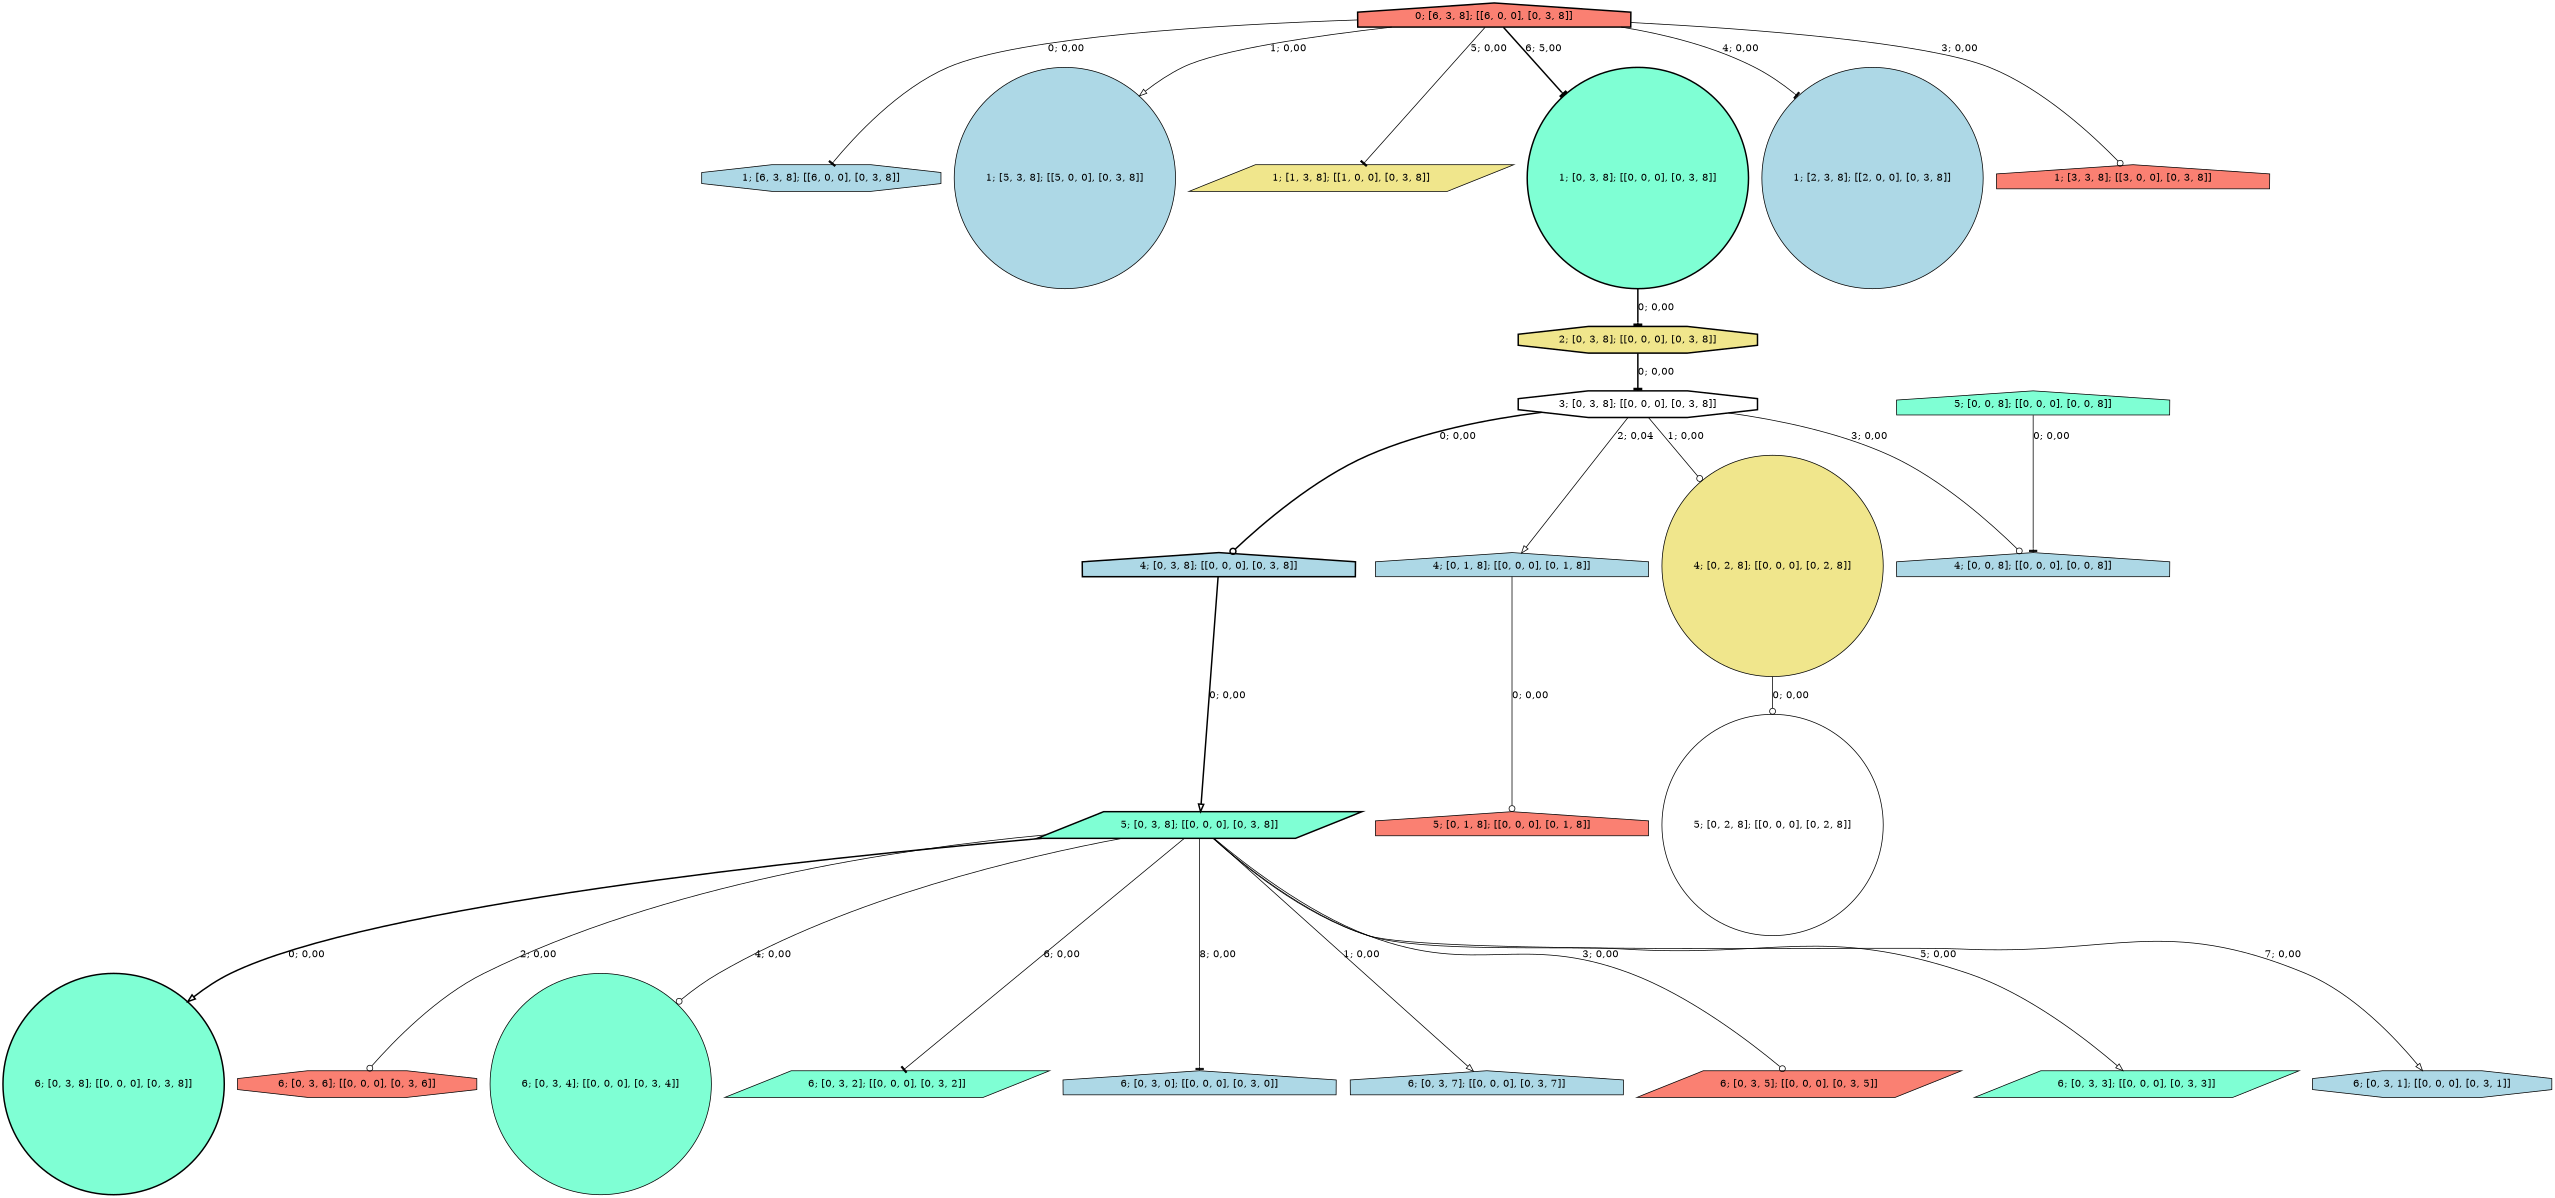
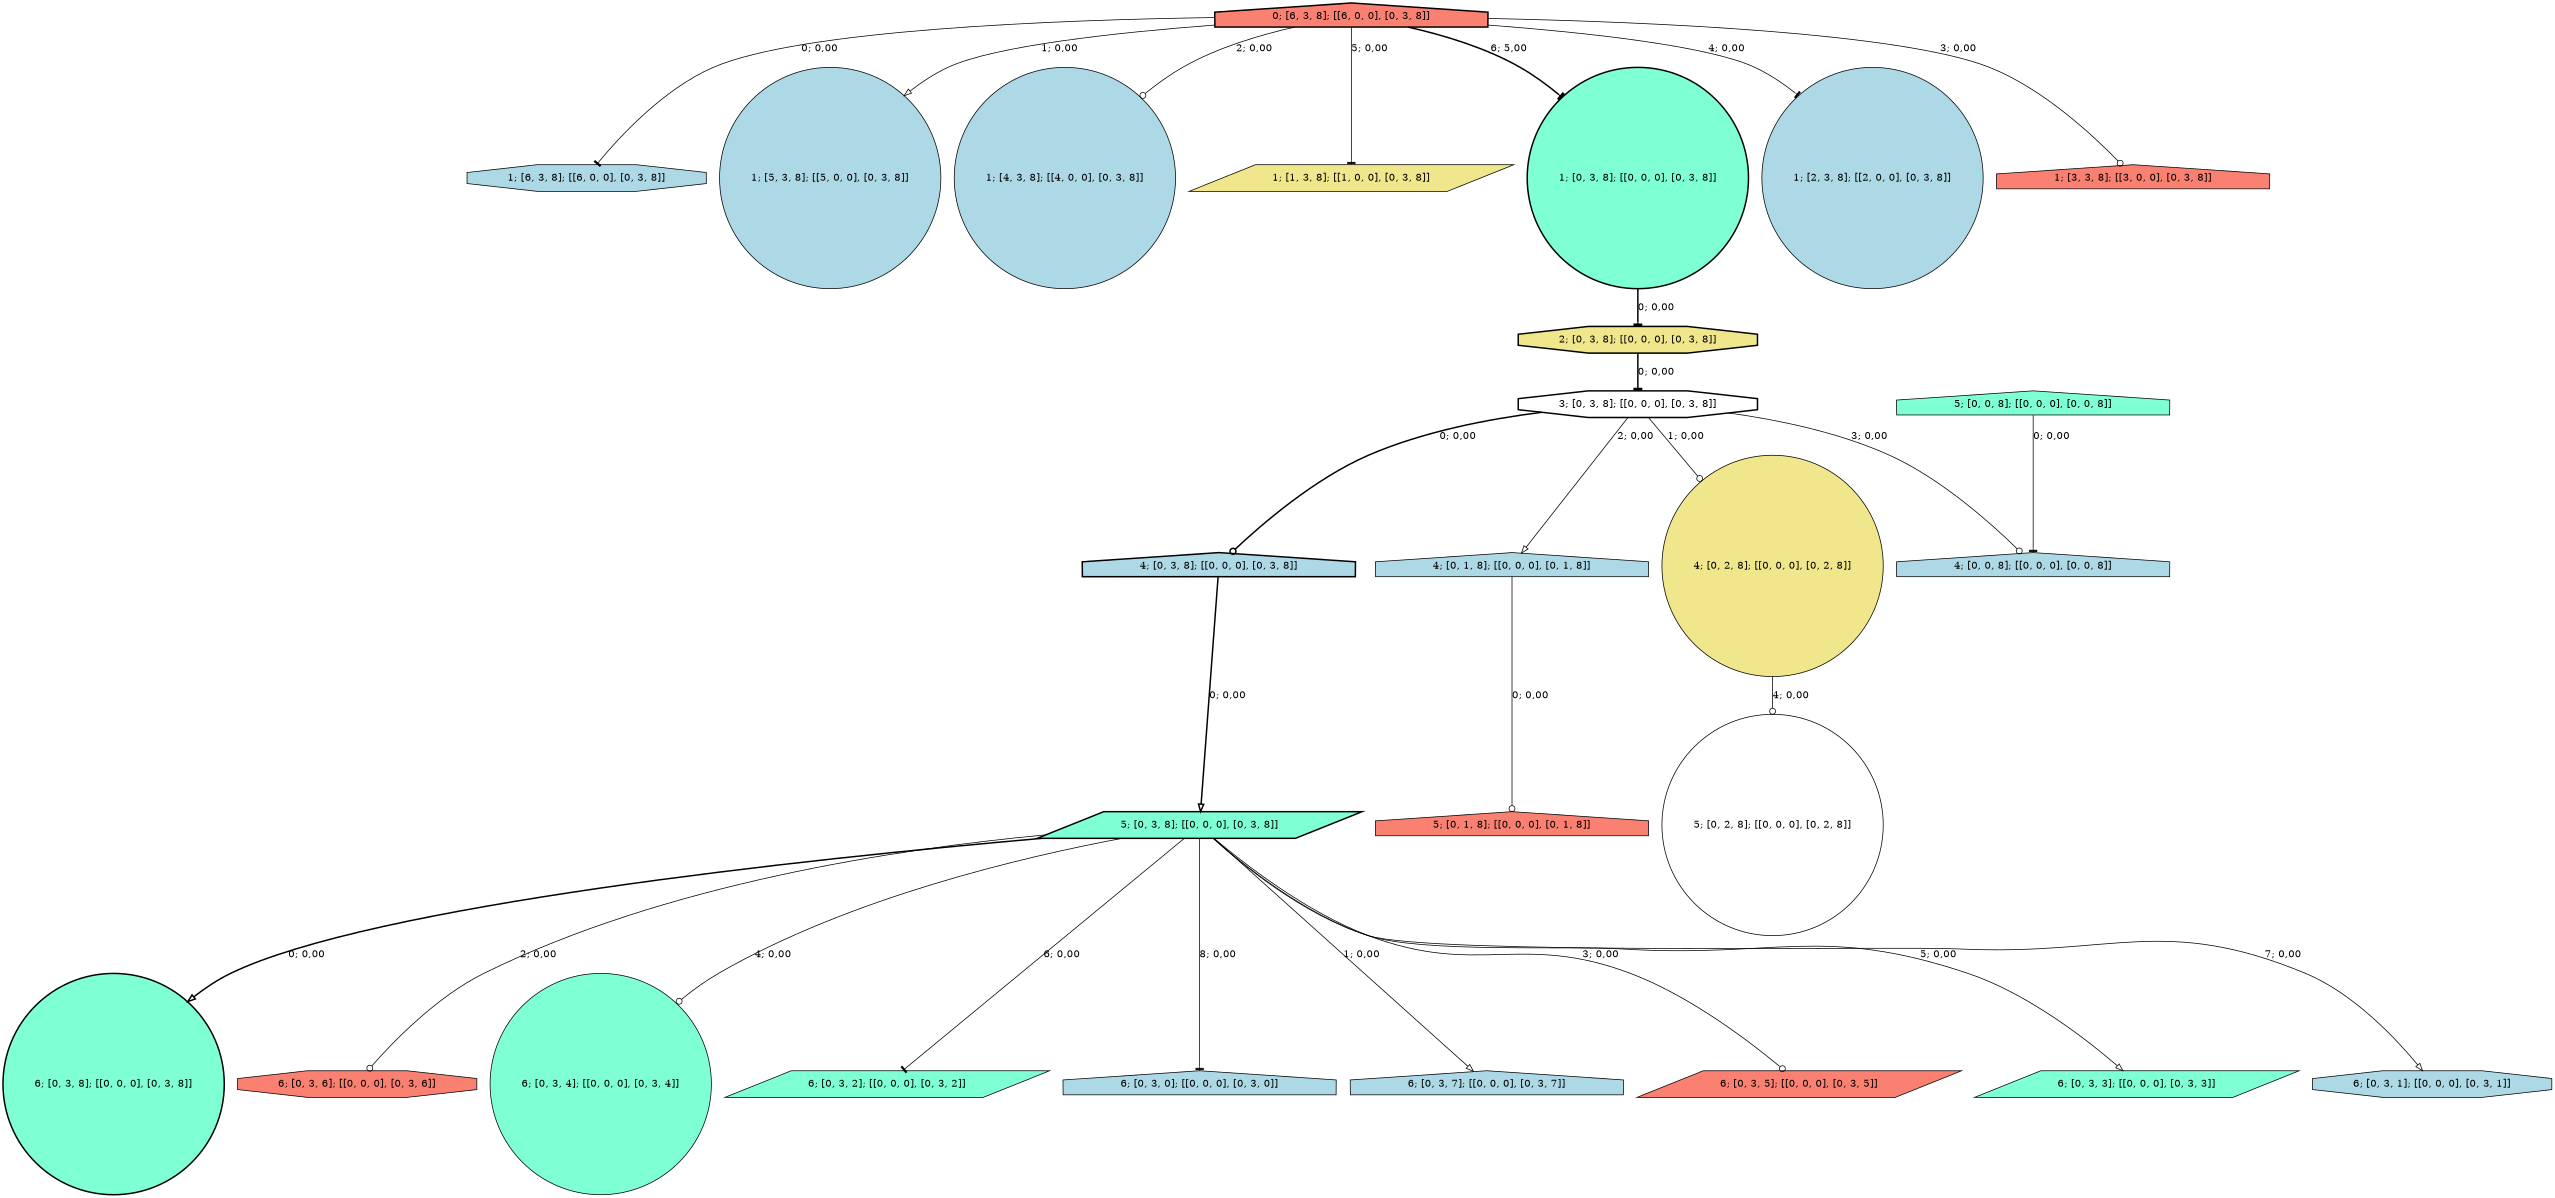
  strict digraph {
    node [fillcolor=lightblue shape=house style="solid,filled"]
    edge [arrowhead=odot style=solid]
    n1 [fillcolor=salmon label="0; [6, 3, 8]; [[6, 0, 0], [0, 3, 8]]" style="bold,filled"]
    n2 [label="1; [6, 3, 8]; [[6, 0, 0], [0, 3, 8]]" shape=octagon]
    n3 [label="1; [5, 3, 8]; [[5, 0, 0], [0, 3, 8]]" shape=circle]
+   n4 [label="1; [4, 3, 8]; [[4, 0, 0], [0, 3, 8]]" shape=circle]
    n5 [fillcolor=khaki label="1; [1, 3, 8]; [[1, 0, 0], [0, 3, 8]]" shape=parallelogram]
    n6 [fillcolor=aquamarine label="1; [0, 3, 8]; [[0, 0, 0], [0, 3, 8]]" shape=circle style="bold,filled"]
    n7 [label="1; [2, 3, 8]; [[2, 0, 0], [0, 3, 8]]" shape=circle]
    n8 [fillcolor=salmon label="1; [3, 3, 8]; [[3, 0, 0], [0, 3, 8]]"]
    n9 [fillcolor=khaki label="2; [0, 3, 8]; [[0, 0, 0], [0, 3, 8]]" shape=octagon style="bold,filled"]
    n10 [fillcolor=aquamarine label="6; [0, 3, 8]; [[0, 0, 0], [0, 3, 8]]" shape=circle style="bold,filled"]
    n11 [fillcolor=salmon label="6; [0, 3, 6]; [[0, 0, 0], [0, 3, 6]]" shape=octagon]
    n12 [fillcolor=aquamarine label="6; [0, 3, 4]; [[0, 0, 0], [0, 3, 4]]" shape=circle]
    n13 [fillcolor=aquamarine label="6; [0, 3, 2]; [[0, 0, 0], [0, 3, 2]]" shape=parallelogram]
    n14 [label="6; [0, 3, 0]; [[0, 0, 0], [0, 3, 0]]"]
    n15 [fillcolor=white label="3; [0, 3, 8]; [[0, 0, 0], [0, 3, 8]]" shape=octagon style="bold,filled"]
    n16 [label="4; [0, 3, 8]; [[0, 0, 0], [0, 3, 8]]" style="bold,filled"]
    n17 [label="4; [0, 1, 8]; [[0, 0, 0], [0, 1, 8]]"]
    n18 [fillcolor=khaki label="4; [0, 2, 8]; [[0, 0, 0], [0, 2, 8]]" shape=circle]
    n19 [label="4; [0, 0, 8]; [[0, 0, 0], [0, 0, 8]]"]
    n20 [fillcolor=aquamarine label="5; [0, 3, 8]; [[0, 0, 0], [0, 3, 8]]" shape=parallelogram style="bold,filled"]
    n21 [fillcolor=salmon label="5; [0, 1, 8]; [[0, 0, 0], [0, 1, 8]]"]
    n22 [fillcolor=white label="5; [0, 2, 8]; [[0, 0, 0], [0, 2, 8]]" shape=circle]
    n23 [label="6; [0, 3, 7]; [[0, 0, 0], [0, 3, 7]]"]
    n24 [fillcolor=salmon label="6; [0, 3, 5]; [[0, 0, 0], [0, 3, 5]]" shape=parallelogram]
    n25 [fillcolor=aquamarine label="6; [0, 3, 3]; [[0, 0, 0], [0, 3, 3]]" shape=parallelogram]
    n26 [label="6; [0, 3, 1]; [[0, 0, 0], [0, 3, 1]]" shape=octagon]
    n27 [fillcolor=aquamarine label="5; [0, 0, 8]; [[0, 0, 0], [0, 0, 8]]"]
    n1 -> n2 [arrowhead=tee label="0; 0,00"]
    n1 -> n3 [arrowhead=onormal label="1; 0,00"]
+   n1 -> n4 [label="2; 0,00"]
    n1 -> n5 [arrowhead=tee label="5; 0,00"]
    n1 -> n6 [arrowhead=tee label="6; 5,00" style=bold]
    n1 -> n7 [arrowhead=tee label="4; 0,00"]
    n1 -> n8 [label="3; 0,00"]
    n6 -> n9 [arrowhead=tee label="0; 0,00" style=bold]
    n9 -> n15 [arrowhead=tee label="0; 0,00" style=bold]
    n15 -> n16 [label="0; 0,00" style=bold]
-   n15 -> n17 [arrowhead=onormal label="2; 0,04"]
+   n15 -> n17 [arrowhead=onormal label="2; 0,00"]
    n15 -> n18 [label="1; 0,00"]
    n15 -> n19 [label="3; 0,00"]
    n16 -> n20 [arrowhead=onormal label="0; 0,00" style=bold]
    n17 -> n21 [label="0; 0,00"]
-   n18 -> n22 [label="0; 0,00"]
+   n18 -> n22 [label="4; 0,00"]
    n20 -> n10 [arrowhead=onormal label="0; 0,00" style=bold]
    n20 -> n11 [label="2; 0,00"]
    n20 -> n12 [label="4; 0,00"]
    n20 -> n13 [arrowhead=tee label="6; 0,00"]
    n20 -> n14 [arrowhead=tee label="8; 0,00"]
    n20 -> n23 [arrowhead=onormal label="1; 0,00"]
    n20 -> n24 [label="3; 0,00"]
    n20 -> n25 [arrowhead=onormal label="5; 0,00"]
    n20 -> n26 [arrowhead=onormal label="7; 0,00"]
    n27 -> n19 [arrowhead=tee label="0; 0,00"]
  }
